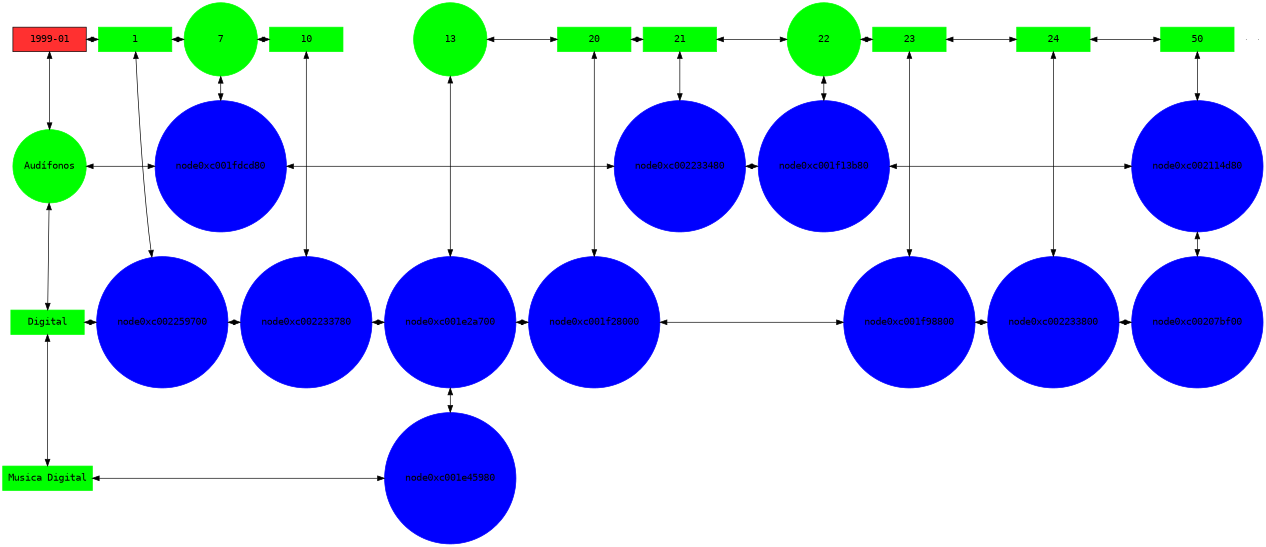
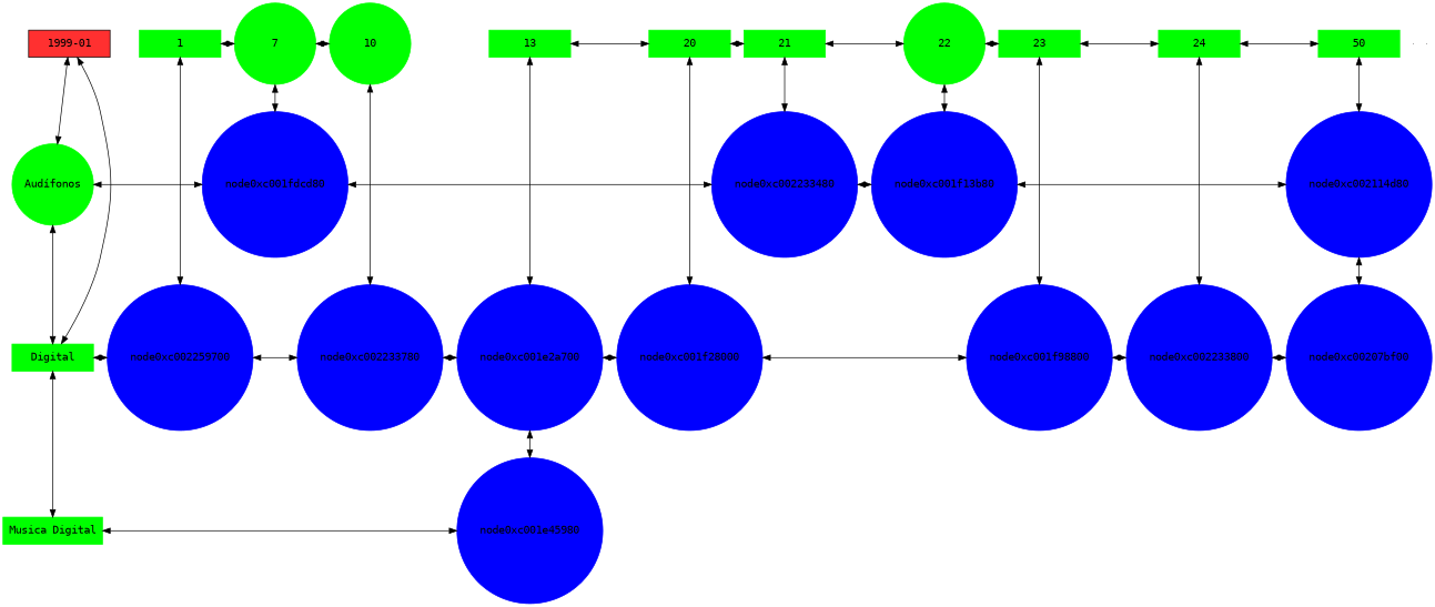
  digraph {
    fontname="DejaVu Sans Mono"
    node [fontname="DejaVu Sans Mono" group=1 shape=circle style=filled color=green]
    edge [dir=both fontname="DejaVu Sans Mono"]
    n1 [fillcolor=firebrick1 label="1999-01" shape=box width=1.5 color=""]
    n2 [label=1 shape=box width=1.5]
    n3 [group=7 label=7 width=1.5]
-   n4 [group=10 label=10 shape=box width=1.5]
-   n5 [group=13 label=13 width=1.5]
+   n4 [group=10 label=10 width=1.5]
+   n5 [group=13 label=13 shape=box width=1.5]
    n6 [group=20 label=20 shape=box width=1.5]
    n7 [group=21 label=21 shape=box width=1.5]
    n8 [group=22 label=22 width=1.5]
    n9 [group=23 label=23 shape=box width=1.5]
    n10 [group=24 label=24 shape=box width=1.5]
    n11 [group=30 label=50 shape=box width=1.5]
    n12 [label="Audífonos" width=1.5]
    node0xc001fdcd80 [color=blue group=7 width=0.5]
    node0xc002233480 [color=blue group=21 width=0.5]
    node0xc001f13b80 [color=blue group=22 width=0.5]
    node0xc002114d80 [color=blue group=30 width=0.5]
    n17 [label=Digital shape=box width=1.5]
    node0xc002259700 [color=blue width=0.5]
    node0xc002233780 [color=blue group=10 width=0.5]
    node0xc001e2a700 [color=blue group=13 width=0.5]
    node0xc001f28000 [color=blue group=20 width=0.5]
    node0xc001f98800 [color=blue group=23 width=0.5]
    node0xc002233800 [color=blue group=24 width=0.5]
    node0xc00207bf00 [color=blue group=30 width=0.5]
    n25 [label="Musica Digital" shape=box width=1.5]
    node0xc001e45980 [color=blue group=13 width=0.5]
    e0 [shape=point width=0 group="" style="" color=""]
    e1 [shape=point width=0 group="" style="" color=""]
    subgraph sub_1 {
      rank=same
      n1
      n2
    }
    subgraph sub_2 {
      rank=same
      n2
      n3
    }
    subgraph sub_3 {
      rank=same
      n3
      n4
    }
    subgraph sub_4 {
      rank=same
      n4
      n5
    }
    subgraph sub_5 {
      rank=same
      n5
      n6
    }
    subgraph sub_6 {
      rank=same
      n6
      n7
    }
    subgraph sub_7 {
      rank=same
      n7
      n8
    }
    subgraph sub_8 {
      rank=same
      n8
      n9
    }
    subgraph sub_9 {
      rank=same
      n9
      n10
    }
    subgraph sub_10 {
      rank=same
      n10
      n11
    }
    subgraph sub_11 {
      rank=same
      n12
      node0xc001fdcd80
    }
    subgraph sub_12 {
      rank=same
      node0xc001fdcd80
      node0xc002233480
    }
    subgraph sub_13 {
      rank=same
      node0xc002233480
      node0xc001f13b80
    }
    subgraph sub_14 {
      rank=same
      node0xc001f13b80
      node0xc002114d80
    }
    subgraph sub_15 {
      rank=same
      n17
      node0xc002259700
    }
    subgraph sub_16 {
      rank=same
      node0xc002259700
      node0xc002233780
    }
    subgraph sub_17 {
      rank=same
      node0xc002233780
      node0xc001e2a700
    }
    subgraph sub_18 {
      rank=same
      node0xc001e2a700
      node0xc001f28000
    }
    subgraph sub_19 {
      rank=same
      node0xc001f28000
      node0xc001f98800
    }
    subgraph sub_20 {
      rank=same
      node0xc001f98800
      node0xc002233800
    }
    subgraph sub_21 {
      rank=same
      node0xc002233800
      node0xc00207bf00
    }
    subgraph sub_22 {
      rank=same
      n25
      node0xc001e45980
    }
-   n1 -> n2
+   n1 -> n17
    n1 -> n12
    n2 -> n3
    n2 -> node0xc002259700
    n3 -> n4
    n3 -> node0xc001fdcd80
    n4 -> node0xc002233780
    n5 -> n6
    n5 -> node0xc001e2a700
    n6 -> n7
    n6 -> node0xc001f28000
    n7 -> n8
    n7 -> node0xc002233480
    n8 -> n9
    n8 -> node0xc001f13b80
    n9 -> n10
    n9 -> node0xc001f98800
    n10 -> n11
    n10 -> node0xc002233800
    n11 -> node0xc002114d80
    n12 -> node0xc001fdcd80
    n12 -> n17
    node0xc001fdcd80 -> node0xc002233480
    node0xc002233480 -> node0xc001f13b80
    node0xc001f13b80 -> node0xc002114d80
    node0xc002114d80 -> node0xc00207bf00
    n17 -> node0xc002259700
    n17 -> n25
    node0xc002259700 -> node0xc002233780
    node0xc002233780 -> node0xc001e2a700
    node0xc001e2a700 -> node0xc001f28000
    node0xc001e2a700 -> node0xc001e45980
    node0xc001f28000 -> node0xc001f98800
    node0xc001f98800 -> node0xc002233800
    node0xc002233800 -> node0xc00207bf00
    n25 -> node0xc001e45980
  }
